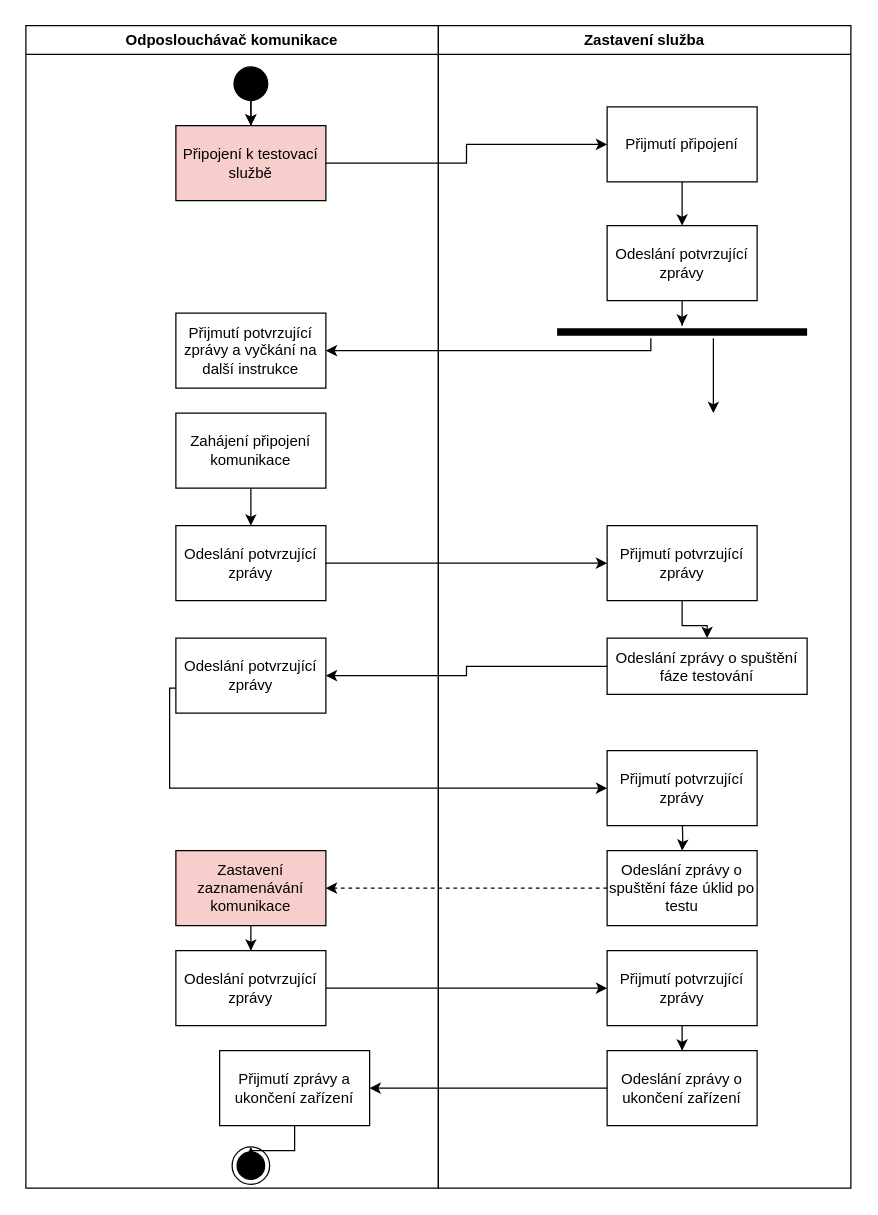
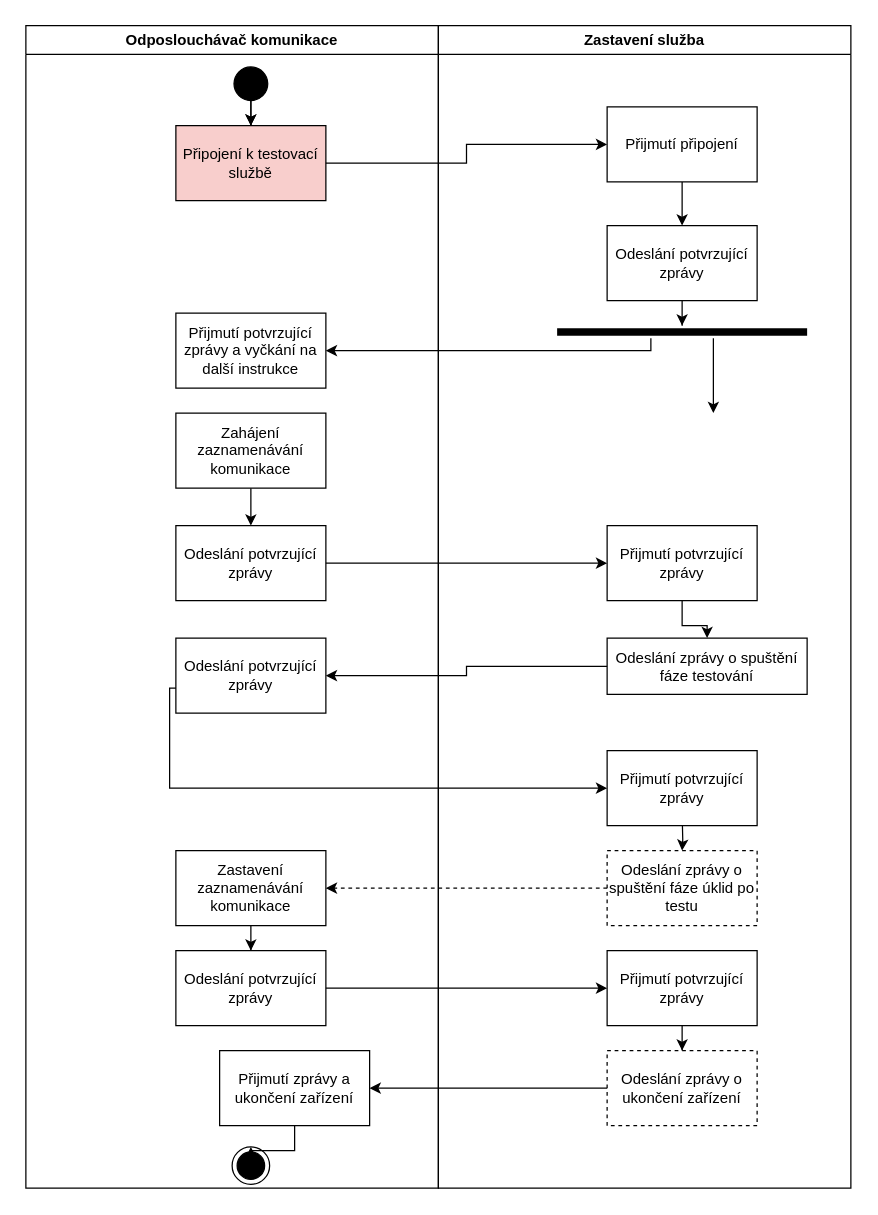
  <mxCell id="0" />
  <mxCell id="1" parent="0" />
  <mxCell id="2" value="Odposlouchávač komunikace" style="swimlane;whiteSpace=wrap;html=1;" vertex="1" parent="1"><mxGeometry x="20" y="20" width="330" height="930" as="geometry" /></mxCell>
  <mxCell id="3" value="Připojení k testovací službě" style="rounded=0;whiteSpace=wrap;html=1;fillColor=#f8cecc;" vertex="1" parent="2"><mxGeometry x="120" y="80" width="120" height="60" as="geometry" /></mxCell>
  <mxCell id="4" style="edgeStyle=orthogonalEdgeStyle;rounded=0;orthogonalLoop=1;jettySize=auto;html=1;" edge="1" parent="2" source="6" target="3"><mxGeometry relative="1" as="geometry" /></mxCell>
  <mxCell id="5" value="" style="edgeStyle=orthogonalEdgeStyle;rounded=0;orthogonalLoop=1;jettySize=auto;html=1;" edge="1" parent="2" source="6" target="3"><mxGeometry relative="1" as="geometry" /></mxCell>
  <mxCell id="6" value="" style="ellipse;whiteSpace=wrap;html=1;aspect=fixed;fillColor=#000000;" vertex="1" parent="2"><mxGeometry x="166.5" y="33" width="27" height="27" as="geometry" /></mxCell>
  <mxCell id="7" style="edgeStyle=orthogonalEdgeStyle;rounded=0;orthogonalLoop=1;jettySize=auto;html=1;" edge="1" parent="2" source="8" target="9"><mxGeometry relative="1" as="geometry" /></mxCell>
- <mxCell id="8" value="Zahájení připojení komunikace" style="rounded=0;whiteSpace=wrap;html=1;" vertex="1" parent="2"><mxGeometry x="120" y="310" width="120" height="60" as="geometry" /></mxCell>
+ <mxCell id="8" value="Zahájení zaznamenávání komunikace" style="rounded=0;whiteSpace=wrap;html=1;" vertex="1" parent="2"><mxGeometry x="120" y="310" width="120" height="60" as="geometry" /></mxCell>
  <mxCell id="9" value="Odeslání potvrzující zprávy" style="rounded=0;whiteSpace=wrap;html=1;" vertex="1" parent="2"><mxGeometry x="120" y="400" width="120" height="60" as="geometry" /></mxCell>
  <mxCell id="10" value="Odeslání potvrzující zprávy" style="rounded=0;whiteSpace=wrap;html=1;" vertex="1" parent="2"><mxGeometry x="120" y="490" width="120" height="60" as="geometry" /></mxCell>
  <mxCell id="11" style="edgeStyle=orthogonalEdgeStyle;rounded=0;orthogonalLoop=1;jettySize=auto;html=1;entryX=0.5;entryY=0;entryDx=0;entryDy=0;" edge="1" parent="2" source="12" target="13"><mxGeometry relative="1" as="geometry" /></mxCell>
- <mxCell id="12" value="Zastavení zaznamenávání komunikace" style="rounded=0;whiteSpace=wrap;html=1;fillColor=#f8cecc;" vertex="1" parent="2"><mxGeometry x="120" y="660" width="120" height="60" as="geometry" /></mxCell>
+ <mxCell id="12" value="Zastavení zaznamenávání komunikace" style="rounded=0;whiteSpace=wrap;html=1;" vertex="1" parent="2"><mxGeometry x="120" y="660" width="120" height="60" as="geometry" /></mxCell>
  <mxCell id="13" value="Odeslání potvrzující zprávy" style="rounded=0;whiteSpace=wrap;html=1;" vertex="1" parent="2"><mxGeometry x="120" y="740" width="120" height="60" as="geometry" /></mxCell>
  <mxCell id="14" value="Přijmutí potvrzující zprávy a vyčkání na další instrukce" style="rounded=0;whiteSpace=wrap;html=1;" vertex="1" parent="2"><mxGeometry x="120" y="230" width="120" height="60" as="geometry" /></mxCell>
  <mxCell id="15" style="edgeStyle=orthogonalEdgeStyle;rounded=0;orthogonalLoop=1;jettySize=auto;html=1;entryX=0.5;entryY=0;entryDx=0;entryDy=0;" edge="1" parent="2" source="16" target="17"><mxGeometry relative="1" as="geometry" /></mxCell>
  <mxCell id="16" value="Přijmutí zprávy a ukončení zařízení" style="rounded=0;whiteSpace=wrap;html=1;" vertex="1" parent="2"><mxGeometry x="155" y="820" width="120" height="60" as="geometry" /></mxCell>
  <mxCell id="17" value="" style="ellipse;html=1;shape=endState;fillColor=#000000;strokeColor=#000000;" vertex="1" parent="2"><mxGeometry x="165" y="897" width="30" height="30" as="geometry" /></mxCell>
  <mxCell id="18" value="Zastavení služba" style="swimlane;whiteSpace=wrap;html=1;" vertex="1" parent="1"><mxGeometry x="350" y="20" width="330" height="930" as="geometry" /></mxCell>
  <mxCell id="19" style="edgeStyle=orthogonalEdgeStyle;rounded=0;orthogonalLoop=1;jettySize=auto;html=1;entryX=0.5;entryY=0;entryDx=0;entryDy=0;" edge="1" parent="18" source="20" target="22"><mxGeometry relative="1" as="geometry" /></mxCell>
  <mxCell id="20" value="Přijmutí připojení" style="rounded=0;whiteSpace=wrap;html=1;" vertex="1" parent="18"><mxGeometry x="135" y="65" width="120" height="60" as="geometry" /></mxCell>
  <mxCell id="21" style="edgeStyle=orthogonalEdgeStyle;rounded=0;orthogonalLoop=1;jettySize=auto;html=1;" edge="1" parent="18" source="22" target="32"><mxGeometry relative="1" as="geometry" /></mxCell>
  <mxCell id="22" value="Odeslání potvrzující zprávy" style="rounded=0;whiteSpace=wrap;html=1;" vertex="1" parent="18"><mxGeometry x="135" y="160" width="120" height="60" as="geometry" /></mxCell>
  <mxCell id="23" style="edgeStyle=orthogonalEdgeStyle;rounded=0;orthogonalLoop=1;jettySize=auto;html=1;entryX=0.5;entryY=0;entryDx=0;entryDy=0;" edge="1" parent="18" source="24" target="25"><mxGeometry relative="1" as="geometry" /></mxCell>
  <mxCell id="24" value="Přijmutí potvrzující zprávy" style="rounded=0;whiteSpace=wrap;html=1;" vertex="1" parent="18"><mxGeometry x="135" y="400" width="120" height="60" as="geometry" /></mxCell>
  <mxCell id="25" value="Odeslání zprávy o spuštění fáze testování" style="rounded=0;whiteSpace=wrap;html=1;" vertex="1" parent="18"><mxGeometry x="135" y="490" width="160" height="45" as="geometry" /></mxCell>
  <mxCell id="26" style="edgeStyle=orthogonalEdgeStyle;rounded=0;orthogonalLoop=1;jettySize=auto;html=1;" edge="1" parent="18" target="28"><mxGeometry relative="1" as="geometry"><mxPoint x="195" y="630" as="sourcePoint" /></mxGeometry></mxCell>
  <mxCell id="27" value="Přijmutí potvrzující zprávy" style="rounded=0;whiteSpace=wrap;html=1;" vertex="1" parent="18"><mxGeometry x="135" y="580" width="120" height="60" as="geometry" /></mxCell>
- <mxCell id="28" value="Odeslání zprávy o spuštění fáze úklid po testu" style="rounded=0;whiteSpace=wrap;html=1;" vertex="1" parent="18"><mxGeometry x="135" y="660" width="120" height="60" as="geometry" /></mxCell>
+ <mxCell id="28" value="Odeslání zprávy o spuštění fáze úklid po testu" style="rounded=0;whiteSpace=wrap;html=1;dashed=1;" vertex="1" parent="18"><mxGeometry x="135" y="660" width="120" height="60" as="geometry" /></mxCell>
  <mxCell id="29" style="edgeStyle=orthogonalEdgeStyle;rounded=0;orthogonalLoop=1;jettySize=auto;html=1;entryX=0.5;entryY=0;entryDx=0;entryDy=0;" edge="1" parent="18" source="30" target="33"><mxGeometry relative="1" as="geometry" /></mxCell>
  <mxCell id="30" value="Přijmutí potvrzující zprávy" style="rounded=0;whiteSpace=wrap;html=1;" vertex="1" parent="18"><mxGeometry x="135" y="740" width="120" height="60" as="geometry" /></mxCell>
  <mxCell id="31" style="edgeStyle=orthogonalEdgeStyle;rounded=0;orthogonalLoop=1;jettySize=auto;html=1;" edge="1" parent="18" source="32"><mxGeometry relative="1" as="geometry"><mxPoint x="220" y="310" as="targetPoint" /><Array as="points"><mxPoint x="220" y="310" /></Array></mxGeometry></mxCell>
  <mxCell id="32" value="" style="shape=line;html=1;strokeWidth=6;strokeColor=#000000;" vertex="1" parent="18"><mxGeometry x="95" y="240" width="200" height="10" as="geometry" /></mxCell>
- <mxCell id="33" value="Odeslání zprávy o ukončení zařízení" style="rounded=0;whiteSpace=wrap;html=1;" vertex="1" parent="18"><mxGeometry x="135" y="820" width="120" height="60" as="geometry" /></mxCell>
+ <mxCell id="33" value="Odeslání zprávy o ukončení zařízení" style="rounded=0;whiteSpace=wrap;html=1;dashed=1;" vertex="1" parent="18"><mxGeometry x="135" y="820" width="120" height="60" as="geometry" /></mxCell>
  <mxCell id="34" style="edgeStyle=orthogonalEdgeStyle;rounded=0;orthogonalLoop=1;jettySize=auto;html=1;entryX=0;entryY=0.5;entryDx=0;entryDy=0;" edge="1" parent="1" source="3" target="20"><mxGeometry relative="1" as="geometry" /></mxCell>
  <mxCell id="35" style="edgeStyle=orthogonalEdgeStyle;rounded=0;orthogonalLoop=1;jettySize=auto;html=1;entryX=0;entryY=0.5;entryDx=0;entryDy=0;" edge="1" parent="1" source="9" target="24"><mxGeometry relative="1" as="geometry" /></mxCell>
  <mxCell id="36" style="edgeStyle=orthogonalEdgeStyle;rounded=0;orthogonalLoop=1;jettySize=auto;html=1;entryX=1;entryY=0.5;entryDx=0;entryDy=0;" edge="1" parent="1" source="25" target="10"><mxGeometry relative="1" as="geometry" /></mxCell>
  <mxCell id="37" style="edgeStyle=orthogonalEdgeStyle;rounded=0;orthogonalLoop=1;jettySize=auto;html=1;entryX=0;entryY=0.5;entryDx=0;entryDy=0;" edge="1" parent="1" source="10" target="27"><mxGeometry relative="1" as="geometry"><Array as="points"><mxPoint x="135" y="550" /></Array></mxGeometry></mxCell>
  <mxCell id="38" style="edgeStyle=orthogonalEdgeStyle;rounded=0;orthogonalLoop=1;jettySize=auto;html=1;dashed=1;" edge="1" parent="1" source="28" target="12"><mxGeometry relative="1" as="geometry" /></mxCell>
  <mxCell id="39" style="edgeStyle=orthogonalEdgeStyle;rounded=0;orthogonalLoop=1;jettySize=auto;html=1;entryX=0;entryY=0.5;entryDx=0;entryDy=0;" edge="1" parent="1" source="13" target="30"><mxGeometry relative="1" as="geometry" /></mxCell>
  <mxCell id="40" style="edgeStyle=orthogonalEdgeStyle;rounded=0;orthogonalLoop=1;jettySize=auto;html=1;entryX=1;entryY=0.5;entryDx=0;entryDy=0;" edge="1" parent="1" source="32" target="14"><mxGeometry relative="1" as="geometry"><mxPoint x="180" y="290" as="targetPoint" /><Array as="points"><mxPoint x="520" y="280" /></Array></mxGeometry></mxCell>
  <mxCell id="41" style="edgeStyle=orthogonalEdgeStyle;rounded=0;orthogonalLoop=1;jettySize=auto;html=1;entryX=1;entryY=0.5;entryDx=0;entryDy=0;" edge="1" parent="1" source="33" target="16"><mxGeometry relative="1" as="geometry" /></mxCell>
